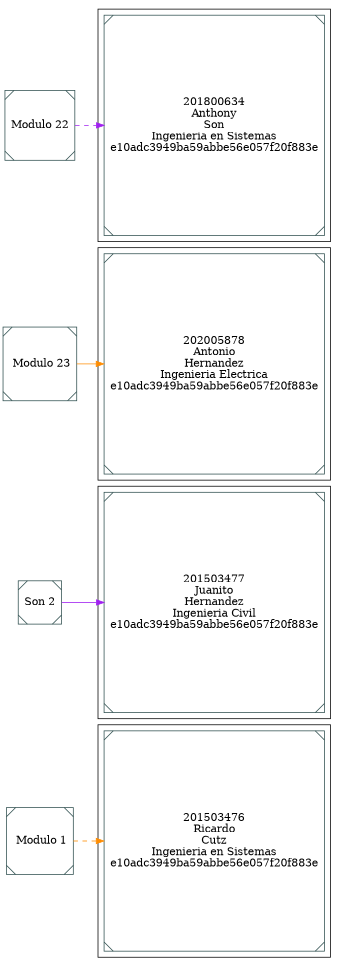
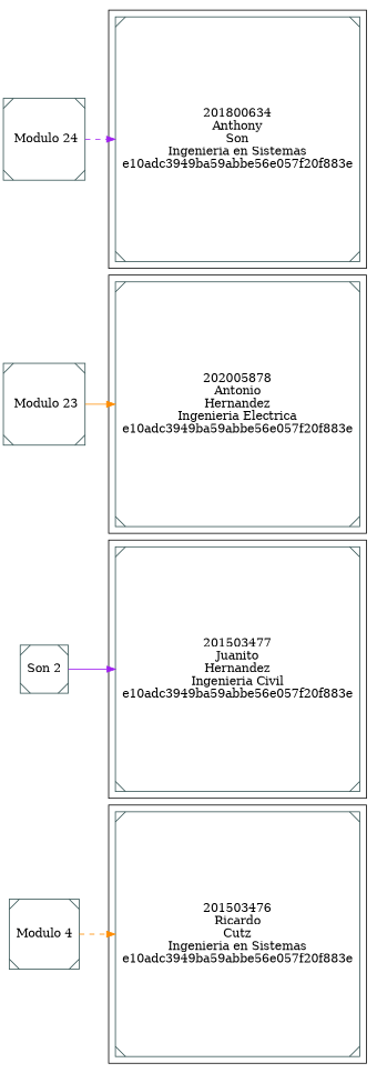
  digraph {
    rankdir=LR
    node [color=darkslategray gradientangle=90 shape=Msquare text=white]
    edge [color=darkorange style=dashed]
    n1 [label="201503476\nRicardo\nCutz\nIngenieria en Sistemas\ne10adc3949ba59abbe56e057f20f883e"]
    n2 [label="201503477\nJuanito\nHernandez\nIngenieria Civil\ne10adc3949ba59abbe56e057f20f883e"]
    n3 [label="202005878\nAntonio\nHernandez\nIngenieria Electrica\ne10adc3949ba59abbe56e057f20f883e"]
    n4 [label="201800634\nAnthony\nSon\nIngenieria en Sistemas\ne10adc3949ba59abbe56e057f20f883e"]
-   n5 [label=" Modulo 1"]
+   n5 [label="Modulo 4"]
    n6 [label="Son 2"]
    n7 [label=" Modulo 23"]
-   n8 [label="Modulo 22"]
+   n8 [label=" Modulo 24"]
    subgraph cluster_1 {
      n1
    }
    subgraph cluster_2 {
      n2
    }
    subgraph cluster_3 {
      n3
    }
    subgraph cluster_4 {
      n4
    }
    n5 -> n1
    n6 -> n2 [color=purple style=solid]
    n7 -> n3 [style=solid]
    n8 -> n4 [color=purple]
  }
